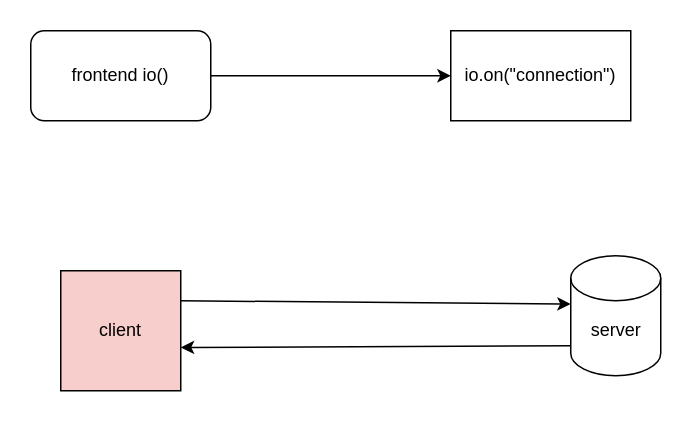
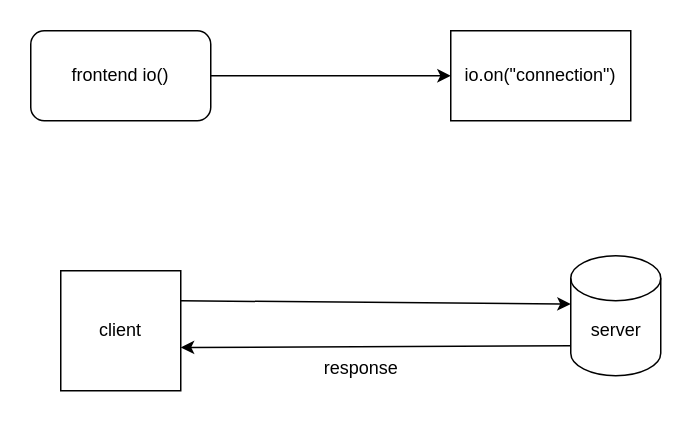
  <mxCell id="0" />
  <mxCell id="1" parent="0" />
  <mxCell id="2" style="edgeStyle=none;html=1;" parent="1" source="3" target="4" edge="1"><mxGeometry relative="1" as="geometry"><mxPoint x="260" y="50" as="targetPoint" /></mxGeometry></mxCell>
  <mxCell id="3" value="frontend io()" style="whiteSpace=wrap;html=1;rounded=1;" parent="1" vertex="1"><mxGeometry x="20" y="20" width="120" height="60" as="geometry" /></mxCell>
  <mxCell id="4" value="io.on(&quot;connection&quot;)" style="rounded=0;whiteSpace=wrap;html=1;" parent="1" vertex="1"><mxGeometry x="300" y="20" width="120" height="60" as="geometry" /></mxCell>
- <mxCell id="5" value="client" style="whiteSpace=wrap;html=1;aspect=fixed;fillColor=#f8cecc;" vertex="1" parent="1"><mxGeometry x="40" y="180" width="80" height="80" as="geometry" /></mxCell>
+ <mxCell id="5" value="client" style="whiteSpace=wrap;html=1;aspect=fixed;" vertex="1" parent="1"><mxGeometry x="40" y="180" width="80" height="80" as="geometry" /></mxCell>
  <mxCell id="6" style="edgeStyle=none;html=1;exitX=0;exitY=0;exitDx=0;exitDy=27.5;exitPerimeter=0;" edge="1" parent="1"><mxGeometry relative="1" as="geometry"><mxPoint x="120" y="231.167" as="targetPoint" /><mxPoint x="380" y="230" as="sourcePoint" /></mxGeometry></mxCell>
  <mxCell id="7" value="" style="shape=cylinder3;whiteSpace=wrap;html=1;boundedLbl=1;backgroundOutline=1;size=15;" vertex="1" parent="1"><mxGeometry x="380" y="170" width="60" height="80" as="geometry" /></mxCell>
  <mxCell id="8" style="edgeStyle=none;html=1;entryX=0;entryY=0;entryDx=0;entryDy=52.5;entryPerimeter=0;" edge="1" parent="1"><mxGeometry relative="1" as="geometry"><mxPoint x="120" y="200.003" as="sourcePoint" /><mxPoint x="380" y="202.17" as="targetPoint" /></mxGeometry></mxCell>
+ <mxCell id="9" value="response" style="text;html=1;align=center;verticalAlign=middle;resizable=0;points=[];autosize=1;strokeColor=none;fillColor=none;" vertex="1" parent="1"><mxGeometry x="205" y="230" width="70" height="30" as="geometry" /></mxCell>
  <mxCell id="10" value="server" style="text;html=1;align=center;verticalAlign=middle;resizable=0;points=[];autosize=1;strokeColor=none;fillColor=none;" vertex="1" parent="1"><mxGeometry x="380" y="205" width="60" height="30" as="geometry" /></mxCell>
